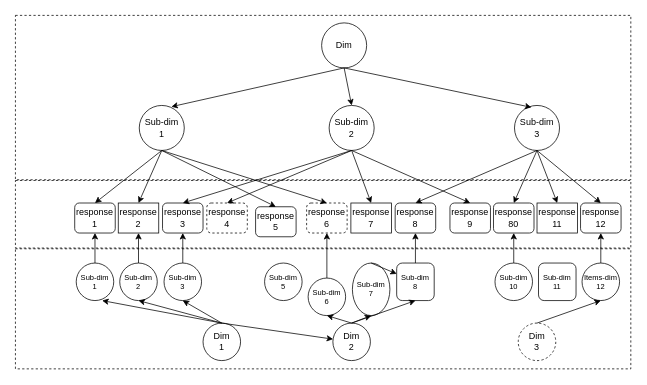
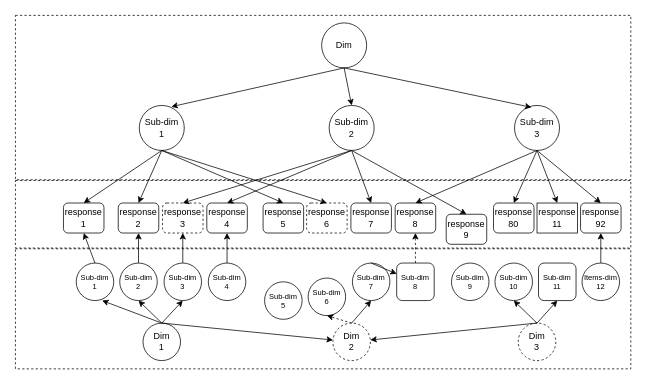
  <mxCell id="0" />
  <mxCell id="1" parent="0" />
  <mxCell id="2" value="" style="rounded=0;whiteSpace=wrap;html=1;fillColor=none;dashed=1;" parent="1" vertex="1"><mxGeometry x="20" y="240" width="820" height="90" as="geometry" /></mxCell>
  <mxCell id="3" value="" style="rounded=0;whiteSpace=wrap;html=1;fillColor=none;dashed=1;" parent="1" vertex="1"><mxGeometry x="20" y="331" width="820" height="160" as="geometry" /></mxCell>
  <mxCell id="4" value="" style="rounded=0;whiteSpace=wrap;html=1;fillColor=none;dashed=1;" parent="1" vertex="1"><mxGeometry x="20" y="20" width="820" height="219" as="geometry" /></mxCell>
- <mxCell id="5" value="response &lt;br&gt;&lt;div&gt;1&lt;/div&gt;" style="rounded=1;whiteSpace=wrap;html=1;fillColor=none;" parent="1" vertex="1"><mxGeometry x="99" y="270" width="54" height="40" as="geometry" /></mxCell>
- <mxCell id="6" value="&lt;div&gt;response &lt;br&gt;&lt;/div&gt;&lt;div&gt;2&lt;/div&gt;" style="whiteSpace=wrap;html=1;fillColor=none;rounded=0;" parent="1" vertex="1"><mxGeometry x="157" y="270" width="54" height="40" as="geometry" /></mxCell>
- <mxCell id="7" value="&lt;div&gt;response &lt;br&gt;&lt;/div&gt;&lt;div&gt;3&lt;/div&gt;" style="rounded=1;whiteSpace=wrap;html=1;fillColor=none;" parent="1" vertex="1"><mxGeometry x="216" y="270" width="54" height="40" as="geometry" /></mxCell>
- <mxCell id="8" value="&lt;div&gt;response &lt;br&gt;&lt;/div&gt;&lt;div&gt;4&lt;/div&gt;" style="rounded=1;whiteSpace=wrap;html=1;fillColor=none;dashed=1;" parent="1" vertex="1"><mxGeometry x="275" y="270" width="54" height="40" as="geometry" /></mxCell>
- <mxCell id="9" value="&lt;div&gt;response &lt;br&gt;&lt;/div&gt;&lt;div&gt;5&lt;/div&gt;" style="rounded=1;whiteSpace=wrap;html=1;fillColor=none;" parent="1" vertex="1"><mxGeometry x="340" y="275" width="54" height="40" as="geometry" /></mxCell>
+ <mxCell id="5" value="response &lt;br&gt;&lt;div&gt;1&lt;/div&gt;" style="rounded=1;whiteSpace=wrap;html=1;fillColor=none;" parent="1" vertex="1"><mxGeometry x="84" y="270" width="54" height="40" as="geometry" /></mxCell>
+ <mxCell id="6" value="&lt;div&gt;response &lt;br&gt;&lt;/div&gt;&lt;div&gt;2&lt;/div&gt;" style="rounded=1;whiteSpace=wrap;html=1;fillColor=none;" parent="1" vertex="1"><mxGeometry x="157" y="270" width="54" height="40" as="geometry" /></mxCell>
+ <mxCell id="7" value="&lt;div&gt;response &lt;br&gt;&lt;/div&gt;&lt;div&gt;3&lt;/div&gt;" style="rounded=1;whiteSpace=wrap;html=1;fillColor=none;dashed=1;" parent="1" vertex="1"><mxGeometry x="216" y="270" width="54" height="40" as="geometry" /></mxCell>
+ <mxCell id="8" value="&lt;div&gt;response &lt;br&gt;&lt;/div&gt;&lt;div&gt;4&lt;/div&gt;" style="rounded=1;whiteSpace=wrap;html=1;fillColor=none;" parent="1" vertex="1"><mxGeometry x="275" y="270" width="54" height="40" as="geometry" /></mxCell>
+ <mxCell id="9" value="&lt;div&gt;response &lt;br&gt;&lt;/div&gt;&lt;div&gt;5&lt;/div&gt;" style="rounded=1;whiteSpace=wrap;html=1;fillColor=none;" parent="1" vertex="1"><mxGeometry x="350" y="270" width="54" height="40" as="geometry" /></mxCell>
  <mxCell id="10" value="&lt;div&gt;response &lt;br&gt;&lt;/div&gt;&lt;div&gt;6&lt;/div&gt;" style="rounded=1;whiteSpace=wrap;html=1;fillColor=none;dashed=1;" parent="1" vertex="1"><mxGeometry x="408" y="270" width="54" height="40" as="geometry" /></mxCell>
- <mxCell id="11" value="&lt;div&gt;response &lt;br&gt;&lt;/div&gt;&lt;div&gt;7&lt;/div&gt;" style="whiteSpace=wrap;html=1;fillColor=none;rounded=0;" parent="1" vertex="1"><mxGeometry x="467" y="270" width="54" height="40" as="geometry" /></mxCell>
+ <mxCell id="11" value="&lt;div&gt;response &lt;br&gt;&lt;/div&gt;&lt;div&gt;7&lt;/div&gt;" style="rounded=1;whiteSpace=wrap;html=1;fillColor=none;" parent="1" vertex="1"><mxGeometry x="467" y="270" width="54" height="40" as="geometry" /></mxCell>
  <mxCell id="12" value="response &lt;br&gt;&lt;div&gt;8&lt;/div&gt;" style="rounded=1;whiteSpace=wrap;html=1;fillColor=none;" parent="1" vertex="1"><mxGeometry x="526" y="270" width="54" height="40" as="geometry" /></mxCell>
- <mxCell id="13" value="response &lt;br&gt;&lt;div&gt;9&lt;/div&gt;" style="rounded=1;whiteSpace=wrap;html=1;fillColor=none;" parent="1" vertex="1"><mxGeometry x="599" y="270" width="54" height="40" as="geometry" /></mxCell>
+ <mxCell id="13" value="response &lt;br&gt;&lt;div&gt;9&lt;/div&gt;" style="rounded=1;whiteSpace=wrap;html=1;fillColor=none;" parent="1" vertex="1"><mxGeometry x="594" y="285" width="54" height="40" as="geometry" /></mxCell>
  <mxCell id="14" value="&lt;div&gt;response&lt;/div&gt;&lt;div&gt;80&lt;/div&gt;" style="rounded=1;whiteSpace=wrap;html=1;fillColor=none;" parent="1" vertex="1"><mxGeometry x="657" y="270" width="54" height="40" as="geometry" /></mxCell>
  <mxCell id="15" value="response &lt;br&gt;&lt;div&gt;11&lt;/div&gt;" style="whiteSpace=wrap;html=1;fillColor=none;rounded=0;" parent="1" vertex="1"><mxGeometry x="715" y="270" width="54" height="40" as="geometry" /></mxCell>
- <mxCell id="16" value="response &lt;br&gt;&lt;div&gt;12&lt;/div&gt;" style="rounded=1;whiteSpace=wrap;html=1;fillColor=none;" parent="1" vertex="1"><mxGeometry x="773" y="270" width="54" height="40" as="geometry" /></mxCell>
+ <mxCell id="16" value="response &lt;br&gt;&lt;div&gt;92&lt;/div&gt;" style="rounded=1;whiteSpace=wrap;html=1;fillColor=none;" parent="1" vertex="1"><mxGeometry x="773" y="270" width="54" height="40" as="geometry" /></mxCell>
  <mxCell id="17" style="edgeStyle=none;rounded=0;orthogonalLoop=1;jettySize=auto;html=1;exitX=0.5;exitY=1;exitDx=0;exitDy=0;entryX=0.5;entryY=0;entryDx=0;entryDy=0;" parent="1" source="29" target="5" edge="1"><mxGeometry relative="1" as="geometry"><mxPoint x="238" y="190" as="sourcePoint" /></mxGeometry></mxCell>
  <mxCell id="18" style="edgeStyle=none;rounded=0;orthogonalLoop=1;jettySize=auto;html=1;exitX=0.5;exitY=1;exitDx=0;exitDy=0;entryX=0.5;entryY=0;entryDx=0;entryDy=0;" parent="1" source="29" target="6" edge="1"><mxGeometry relative="1" as="geometry"><mxPoint x="238" y="190" as="sourcePoint" /></mxGeometry></mxCell>
  <mxCell id="19" style="edgeStyle=none;rounded=0;orthogonalLoop=1;jettySize=auto;html=1;exitX=0.5;exitY=1;exitDx=0;exitDy=0;entryX=0.5;entryY=0;entryDx=0;entryDy=0;" parent="1" source="29" target="9" edge="1"><mxGeometry relative="1" as="geometry"><mxPoint x="270" y="190" as="sourcePoint" /></mxGeometry></mxCell>
  <mxCell id="20" style="edgeStyle=none;rounded=0;orthogonalLoop=1;jettySize=auto;html=1;exitX=0.5;exitY=1;exitDx=0;exitDy=0;entryX=0.5;entryY=0;entryDx=0;entryDy=0;" parent="1" source="29" target="10" edge="1"><mxGeometry relative="1" as="geometry"><mxPoint x="270" y="190" as="sourcePoint" /></mxGeometry></mxCell>
  <mxCell id="21" style="edgeStyle=none;rounded=0;orthogonalLoop=1;jettySize=auto;html=1;exitX=0.5;exitY=1;exitDx=0;exitDy=0;entryX=0.5;entryY=0;entryDx=0;entryDy=0;" parent="1" source="35" target="7" edge="1"><mxGeometry relative="1" as="geometry"><mxPoint x="485" y="190" as="sourcePoint" /></mxGeometry></mxCell>
  <mxCell id="22" style="edgeStyle=none;rounded=0;orthogonalLoop=1;jettySize=auto;html=1;exitX=0.5;exitY=1;exitDx=0;exitDy=0;entryX=0.5;entryY=0;entryDx=0;entryDy=0;" parent="1" source="35" target="8" edge="1"><mxGeometry relative="1" as="geometry"><mxPoint x="485" y="190" as="sourcePoint" /></mxGeometry></mxCell>
  <mxCell id="23" style="edgeStyle=none;rounded=0;orthogonalLoop=1;jettySize=auto;html=1;exitX=0.5;exitY=1;exitDx=0;exitDy=0;entryX=0.5;entryY=0;entryDx=0;entryDy=0;" parent="1" source="35" target="13" edge="1"><mxGeometry relative="1" as="geometry"><mxPoint x="485" y="190" as="sourcePoint" /></mxGeometry></mxCell>
  <mxCell id="24" style="edgeStyle=none;rounded=0;orthogonalLoop=1;jettySize=auto;html=1;exitX=0.5;exitY=1;exitDx=0;exitDy=0;entryX=0.5;entryY=0;entryDx=0;entryDy=0;" parent="1" source="35" target="11" edge="1"><mxGeometry relative="1" as="geometry"><mxPoint x="485" y="190" as="sourcePoint" /></mxGeometry></mxCell>
  <mxCell id="25" style="edgeStyle=none;rounded=0;orthogonalLoop=1;jettySize=auto;html=1;exitX=0.5;exitY=1;exitDx=0;exitDy=0;entryX=0.5;entryY=0;entryDx=0;entryDy=0;" parent="1" source="36" target="12" edge="1"><mxGeometry relative="1" as="geometry"><mxPoint x="692" y="190" as="sourcePoint" /></mxGeometry></mxCell>
  <mxCell id="26" style="edgeStyle=none;rounded=0;orthogonalLoop=1;jettySize=auto;html=1;exitX=0.5;exitY=1;exitDx=0;exitDy=0;entryX=0.5;entryY=0;entryDx=0;entryDy=0;" parent="1" source="36" target="14" edge="1"><mxGeometry relative="1" as="geometry"><mxPoint x="692" y="190" as="sourcePoint" /></mxGeometry></mxCell>
  <mxCell id="27" style="edgeStyle=none;rounded=0;orthogonalLoop=1;jettySize=auto;html=1;exitX=0.5;exitY=1;exitDx=0;exitDy=0;entryX=0.5;entryY=0;entryDx=0;entryDy=0;" parent="1" source="36" target="15" edge="1"><mxGeometry relative="1" as="geometry"><mxPoint x="692" y="190" as="sourcePoint" /></mxGeometry></mxCell>
  <mxCell id="28" style="edgeStyle=none;rounded=0;orthogonalLoop=1;jettySize=auto;html=1;exitX=0.5;exitY=1;exitDx=0;exitDy=0;entryX=0.5;entryY=0;entryDx=0;entryDy=0;" parent="1" source="36" target="16" edge="1"><mxGeometry relative="1" as="geometry"><mxPoint x="692" y="190" as="sourcePoint" /></mxGeometry></mxCell>
  <mxCell id="29" value="&lt;div&gt;Sub-dim&lt;/div&gt;&lt;div&gt;1&lt;/div&gt;" style="ellipse;whiteSpace=wrap;html=1;aspect=fixed;fillColor=none;" parent="1" vertex="1"><mxGeometry x="185" y="140" width="60" height="60" as="geometry" /></mxCell>
  <mxCell id="30" style="edgeStyle=none;rounded=0;orthogonalLoop=1;jettySize=auto;html=1;exitX=0.5;exitY=0;exitDx=0;exitDy=0;entryX=0.691;entryY=1;entryDx=0;entryDy=0;entryPerimeter=0;" parent="1" source="34" target="42" edge="1"><mxGeometry relative="1" as="geometry" /></mxCell>
  <mxCell id="31" style="edgeStyle=none;rounded=0;orthogonalLoop=1;jettySize=auto;html=1;exitX=0.5;exitY=0;exitDx=0;exitDy=0;entryX=0.5;entryY=1;entryDx=0;entryDy=0;" parent="1" source="34" target="44" edge="1"><mxGeometry relative="1" as="geometry" /></mxCell>
  <mxCell id="32" style="edgeStyle=none;rounded=0;orthogonalLoop=1;jettySize=auto;html=1;exitX=0.5;exitY=0;exitDx=0;exitDy=0;entryX=0.5;entryY=1;entryDx=0;entryDy=0;" parent="1" source="34" target="46" edge="1"><mxGeometry relative="1" as="geometry" /></mxCell>
  <mxCell id="33" style="edgeStyle=none;rounded=0;orthogonalLoop=1;jettySize=auto;html=1;exitX=0.5;exitY=0;exitDx=0;exitDy=0;" parent="1" source="34" target="52" edge="1"><mxGeometry relative="1" as="geometry" /></mxCell>
- <mxCell id="34" value="&lt;div&gt;Dim &lt;br&gt;&lt;/div&gt;&lt;div&gt;1&lt;/div&gt;" style="ellipse;whiteSpace=wrap;html=1;aspect=fixed;fillColor=none;" parent="1" vertex="1"><mxGeometry x="270" y="430" width="50" height="50" as="geometry" /></mxCell>
+ <mxCell id="34" value="&lt;div&gt;Dim &lt;br&gt;&lt;/div&gt;&lt;div&gt;1&lt;/div&gt;" style="ellipse;whiteSpace=wrap;html=1;aspect=fixed;fillColor=none;" parent="1" vertex="1"><mxGeometry x="190" y="430" width="50" height="50" as="geometry" /></mxCell>
  <mxCell id="35" value="&lt;div&gt;Sub-dim&lt;/div&gt;&lt;div&gt;2&lt;br&gt;&lt;/div&gt;" style="ellipse;whiteSpace=wrap;html=1;aspect=fixed;fillColor=none;" parent="1" vertex="1"><mxGeometry x="438" y="140" width="60" height="60" as="geometry" /></mxCell>
  <mxCell id="36" value="&lt;div&gt;Sub-dim&lt;/div&gt;&lt;div&gt;3&lt;br&gt;&lt;/div&gt;" style="ellipse;whiteSpace=wrap;html=1;aspect=fixed;fillColor=none;" parent="1" vertex="1"><mxGeometry x="685" y="140" width="60" height="60" as="geometry" /></mxCell>
  <mxCell id="37" style="edgeStyle=none;rounded=0;orthogonalLoop=1;jettySize=auto;html=1;exitX=0.5;exitY=1;exitDx=0;exitDy=0;entryX=0.714;entryY=0.028;entryDx=0;entryDy=0;entryPerimeter=0;" parent="1" source="40" target="29" edge="1"><mxGeometry relative="1" as="geometry" /></mxCell>
  <mxCell id="38" style="edgeStyle=none;rounded=0;orthogonalLoop=1;jettySize=auto;html=1;exitX=0.5;exitY=1;exitDx=0;exitDy=0;entryX=0.5;entryY=0;entryDx=0;entryDy=0;" parent="1" source="40" target="35" edge="1"><mxGeometry relative="1" as="geometry" /></mxCell>
  <mxCell id="39" style="edgeStyle=none;rounded=0;orthogonalLoop=1;jettySize=auto;html=1;exitX=0.5;exitY=1;exitDx=0;exitDy=0;entryX=0.375;entryY=0.042;entryDx=0;entryDy=0;entryPerimeter=0;" parent="1" source="40" target="36" edge="1"><mxGeometry relative="1" as="geometry" /></mxCell>
  <mxCell id="40" value="Dim" style="ellipse;whiteSpace=wrap;html=1;aspect=fixed;fillColor=none;" parent="1" vertex="1"><mxGeometry x="428" y="30" width="60" height="60" as="geometry" /></mxCell>
  <mxCell id="41" style="rounded=0;orthogonalLoop=1;jettySize=auto;html=1;exitX=0.5;exitY=0;exitDx=0;exitDy=0;entryX=0.5;entryY=1;entryDx=0;entryDy=0;" parent="1" source="42" target="5" edge="1"><mxGeometry relative="1" as="geometry" /></mxCell>
  <mxCell id="42" value="&lt;div style=&quot;font-size: 10px;&quot;&gt;Sub-dim &lt;br style=&quot;font-size: 10px;&quot;&gt;&lt;/div&gt;&lt;div style=&quot;font-size: 10px;&quot;&gt;1&lt;/div&gt;" style="ellipse;whiteSpace=wrap;html=1;aspect=fixed;fillColor=none;fontSize=10;" parent="1" vertex="1"><mxGeometry x="101" y="350" width="50" height="50" as="geometry" /></mxCell>
  <mxCell id="43" style="edgeStyle=none;rounded=0;orthogonalLoop=1;jettySize=auto;html=1;exitX=0.5;exitY=0;exitDx=0;exitDy=0;entryX=0.5;entryY=1;entryDx=0;entryDy=0;" parent="1" source="44" target="6" edge="1"><mxGeometry relative="1" as="geometry" /></mxCell>
  <mxCell id="44" value="&lt;div style=&quot;font-size: 10px&quot;&gt;Sub-dim &lt;br style=&quot;font-size: 10px&quot;&gt;&lt;/div&gt;&lt;div style=&quot;font-size: 10px&quot;&gt;2&lt;/div&gt;" style="ellipse;whiteSpace=wrap;html=1;aspect=fixed;fillColor=none;fontSize=10;" parent="1" vertex="1"><mxGeometry x="159" y="350" width="50" height="50" as="geometry" /></mxCell>
  <mxCell id="45" style="edgeStyle=none;rounded=0;orthogonalLoop=1;jettySize=auto;html=1;exitX=0.5;exitY=0;exitDx=0;exitDy=0;entryX=0.5;entryY=1;entryDx=0;entryDy=0;" parent="1" source="46" target="7" edge="1"><mxGeometry relative="1" as="geometry" /></mxCell>
  <mxCell id="46" value="&lt;div style=&quot;font-size: 10px&quot;&gt;Sub-dim &lt;br style=&quot;font-size: 10px&quot;&gt;&lt;/div&gt;3" style="ellipse;whiteSpace=wrap;html=1;aspect=fixed;fillColor=none;fontSize=10;" parent="1" vertex="1"><mxGeometry x="218" y="350" width="50" height="50" as="geometry" /></mxCell>
- <mxCell id="49" style="edgeStyle=none;rounded=0;orthogonalLoop=1;jettySize=auto;html=1;exitX=0.5;exitY=0;exitDx=0;exitDy=0;entryX=0.5;entryY=1;entryDx=0;entryDy=0;" parent="1" source="52" target="55" edge="1"><mxGeometry relative="1" as="geometry" /></mxCell>
+ <mxCell id="47" style="edgeStyle=none;rounded=0;orthogonalLoop=1;jettySize=auto;html=1;exitX=0.5;exitY=0;exitDx=0;exitDy=0;entryX=0.5;entryY=1;entryDx=0;entryDy=0;" parent="1" source="48" target="8" edge="1"><mxGeometry relative="1" as="geometry" /></mxCell>
+ <mxCell id="48" value="&lt;div style=&quot;font-size: 10px&quot;&gt;Sub-dim &lt;br style=&quot;font-size: 10px&quot;&gt;&lt;/div&gt;&lt;div style=&quot;font-size: 10px&quot;&gt;4&lt;/div&gt;" style="ellipse;whiteSpace=wrap;html=1;aspect=fixed;fillColor=none;fontSize=10;" parent="1" vertex="1"><mxGeometry x="277" y="350" width="50" height="50" as="geometry" /></mxCell>
+ <mxCell id="49" style="edgeStyle=none;rounded=0;orthogonalLoop=1;jettySize=auto;html=1;exitX=0.5;exitY=0;exitDx=0;exitDy=0;entryX=0.5;entryY=1;entryDx=0;entryDy=0;dashed=1;" parent="1" source="52" target="55" edge="1"><mxGeometry relative="1" as="geometry" /></mxCell>
  <mxCell id="50" style="edgeStyle=none;rounded=0;orthogonalLoop=1;jettySize=auto;html=1;exitX=0.5;exitY=0;exitDx=0;exitDy=0;entryX=0.5;entryY=1;entryDx=0;entryDy=0;" parent="1" source="52" target="57" edge="1"><mxGeometry relative="1" as="geometry" /></mxCell>
- <mxCell id="51" style="edgeStyle=none;rounded=0;orthogonalLoop=1;jettySize=auto;html=1;exitX=0.5;exitY=0;exitDx=0;exitDy=0;entryX=0.5;entryY=1;entryDx=0;entryDy=0;" parent="1" source="52" target="59" edge="1"><mxGeometry relative="1" as="geometry" /></mxCell>
- <mxCell id="52" value="&lt;div&gt;Dim &lt;br&gt;&lt;/div&gt;&lt;div&gt;2&lt;/div&gt;" style="ellipse;whiteSpace=wrap;html=1;aspect=fixed;fillColor=none;" parent="1" vertex="1"><mxGeometry x="443" y="430" width="50" height="50" as="geometry" /></mxCell>
- <mxCell id="53" value="&lt;div&gt;Sub-dim&lt;/div&gt;&lt;div&gt;5&lt;/div&gt;" style="ellipse;whiteSpace=wrap;html=1;aspect=fixed;fillColor=none;fontSize=10;" parent="1" vertex="1"><mxGeometry x="352" y="350" width="50" height="50" as="geometry" /></mxCell>
- <mxCell id="54" style="edgeStyle=none;rounded=0;orthogonalLoop=1;jettySize=auto;html=1;exitX=0.5;exitY=0;exitDx=0;exitDy=0;entryX=0.5;entryY=1;entryDx=0;entryDy=0;" parent="1" source="55" target="10" edge="1"><mxGeometry relative="1" as="geometry"><mxPoint x="470" y="320" as="targetPoint" /></mxGeometry></mxCell>
+ <mxCell id="52" value="&lt;div&gt;Dim &lt;br&gt;&lt;/div&gt;&lt;div&gt;2&lt;/div&gt;" style="ellipse;whiteSpace=wrap;html=1;aspect=fixed;fillColor=none;dashed=1;" parent="1" vertex="1"><mxGeometry x="443" y="430" width="50" height="50" as="geometry" /></mxCell>
+ <mxCell id="53" value="&lt;div&gt;Sub-dim&lt;/div&gt;&lt;div&gt;5&lt;/div&gt;" style="ellipse;whiteSpace=wrap;html=1;aspect=fixed;fillColor=none;fontSize=10;" parent="1" vertex="1"><mxGeometry x="352" y="375" width="50" height="50" as="geometry" /></mxCell>
  <mxCell id="55" value="&lt;div style=&quot;font-size: 10px&quot;&gt;Sub-dim &lt;br style=&quot;font-size: 10px&quot;&gt;&lt;/div&gt;6" style="ellipse;whiteSpace=wrap;html=1;aspect=fixed;fillColor=none;fontSize=10;" parent="1" vertex="1"><mxGeometry x="410" y="370" width="50" height="50" as="geometry" /></mxCell>
  <mxCell id="56" style="edgeStyle=none;rounded=0;orthogonalLoop=1;jettySize=auto;html=1;exitX=0.5;exitY=0;exitDx=0;exitDy=0;" parent="1" source="57" target="59" edge="1"><mxGeometry relative="1" as="geometry"><mxPoint x="530" y="340" as="targetPoint" /></mxGeometry></mxCell>
- <mxCell id="57" value="Sub-dim &lt;br style=&quot;font-size: 10px&quot;&gt;7" style="ellipse;whiteSpace=wrap;html=1;aspect=fixed;fillColor=none;fontSize=10;" parent="1" vertex="1"><mxGeometry x="469" y="350" width="50" height="70" as="geometry" /></mxCell>
- <mxCell id="58" style="edgeStyle=none;rounded=0;orthogonalLoop=1;jettySize=auto;html=1;exitX=0.5;exitY=0;exitDx=0;exitDy=0;entryX=0.5;entryY=1;entryDx=0;entryDy=0;" parent="1" source="59" target="12" edge="1"><mxGeometry relative="1" as="geometry"><mxPoint x="580" y="340" as="targetPoint" /></mxGeometry></mxCell>
+ <mxCell id="57" value="Sub-dim &lt;br style=&quot;font-size: 10px&quot;&gt;7" style="ellipse;whiteSpace=wrap;html=1;aspect=fixed;fillColor=none;fontSize=10;" parent="1" vertex="1"><mxGeometry x="469" y="350" width="50" height="50" as="geometry" /></mxCell>
+ <mxCell id="58" style="edgeStyle=none;rounded=0;orthogonalLoop=1;jettySize=auto;html=1;exitX=0.5;exitY=0;exitDx=0;exitDy=0;entryX=0.5;entryY=1;entryDx=0;entryDy=0;dashed=1;" parent="1" source="59" target="12" edge="1"><mxGeometry relative="1" as="geometry"><mxPoint x="580" y="340" as="targetPoint" /></mxGeometry></mxCell>
  <mxCell id="59" value="&lt;div style=&quot;font-size: 10px&quot;&gt;Sub-dim &lt;br style=&quot;font-size: 10px&quot;&gt;&lt;/div&gt;8" style="whiteSpace=wrap;html=1;aspect=fixed;fillColor=none;fontSize=10;rounded=1;" parent="1" vertex="1"><mxGeometry x="528" y="350" width="50" height="50" as="geometry" /></mxCell>
- <mxCell id="62" style="edgeStyle=none;rounded=0;orthogonalLoop=1;jettySize=auto;html=1;exitX=0.5;exitY=0;exitDx=0;exitDy=0;entryX=0.5;entryY=1;entryDx=0;entryDy=0;" parent="1" source="63" target="69" edge="1"><mxGeometry relative="1" as="geometry" /></mxCell>
+ <mxCell id="60" style="edgeStyle=none;rounded=0;orthogonalLoop=1;jettySize=auto;html=1;exitX=0.5;exitY=0;exitDx=0;exitDy=0;entryX=0.5;entryY=1;entryDx=0;entryDy=0;" parent="1" source="63" target="66" edge="1"><mxGeometry relative="1" as="geometry" /></mxCell>
+ <mxCell id="61" style="edgeStyle=none;rounded=0;orthogonalLoop=1;jettySize=auto;html=1;exitX=0.5;exitY=0;exitDx=0;exitDy=0;entryX=0.5;entryY=1;entryDx=0;entryDy=0;" parent="1" source="63" target="67" edge="1"><mxGeometry relative="1" as="geometry" /></mxCell>
+ <mxCell id="62" style="edgeStyle=none;rounded=0;orthogonalLoop=1;jettySize=auto;html=1;exitX=0.5;exitY=0;exitDx=0;exitDy=0;" parent="1" source="63" target="52" edge="1"><mxGeometry relative="1" as="geometry" /></mxCell>
  <mxCell id="63" value="&lt;div&gt;Dim &lt;br&gt;&lt;/div&gt;&lt;div&gt;3&lt;/div&gt;" style="ellipse;whiteSpace=wrap;html=1;aspect=fixed;fillColor=none;dashed=1;" parent="1" vertex="1"><mxGeometry x="690" y="430" width="50" height="50" as="geometry" /></mxCell>
- <mxCell id="65" style="edgeStyle=none;rounded=0;orthogonalLoop=1;jettySize=auto;html=1;exitX=0.5;exitY=0;exitDx=0;exitDy=0;entryX=0.5;entryY=1;entryDx=0;entryDy=0;" parent="1" source="66" target="14" edge="1"><mxGeometry relative="1" as="geometry"><mxPoint x="700" y="330" as="targetPoint" /></mxGeometry></mxCell>
+ <mxCell id="64" value="&lt;div style=&quot;font-size: 10px&quot;&gt;Sub-dim &lt;br style=&quot;font-size: 10px&quot;&gt;&lt;/div&gt;9" style="ellipse;whiteSpace=wrap;html=1;aspect=fixed;fillColor=none;fontSize=10;" parent="1" vertex="1"><mxGeometry x="601" y="350" width="50" height="50" as="geometry" /></mxCell>
  <mxCell id="66" value="Sub-dim &lt;br style=&quot;font-size: 10px&quot;&gt;10" style="ellipse;whiteSpace=wrap;html=1;aspect=fixed;fillColor=none;fontSize=10;" parent="1" vertex="1"><mxGeometry x="659" y="350" width="50" height="50" as="geometry" /></mxCell>
  <mxCell id="67" value="Sub-dim &lt;br style=&quot;font-size: 10px&quot;&gt;11" style="whiteSpace=wrap;html=1;aspect=fixed;fillColor=none;fontSize=10;rounded=1;" parent="1" vertex="1"><mxGeometry x="717" y="350" width="50" height="50" as="geometry" /></mxCell>
  <mxCell id="68" style="edgeStyle=none;rounded=0;orthogonalLoop=1;jettySize=auto;html=1;exitX=0.5;exitY=0;exitDx=0;exitDy=0;entryX=0.5;entryY=1;entryDx=0;entryDy=0;" parent="1" source="69" target="16" edge="1"><mxGeometry relative="1" as="geometry"><mxPoint x="810" y="320" as="targetPoint" /></mxGeometry></mxCell>
  <mxCell id="69" value="Items-dim &lt;br style=&quot;font-size: 10px&quot;&gt;&lt;div style=&quot;font-size: 10px&quot;&gt;12&lt;/div&gt;" style="ellipse;whiteSpace=wrap;html=1;aspect=fixed;fillColor=none;fontSize=10;" parent="1" vertex="1"><mxGeometry x="775" y="350" width="50" height="50" as="geometry" /></mxCell>
